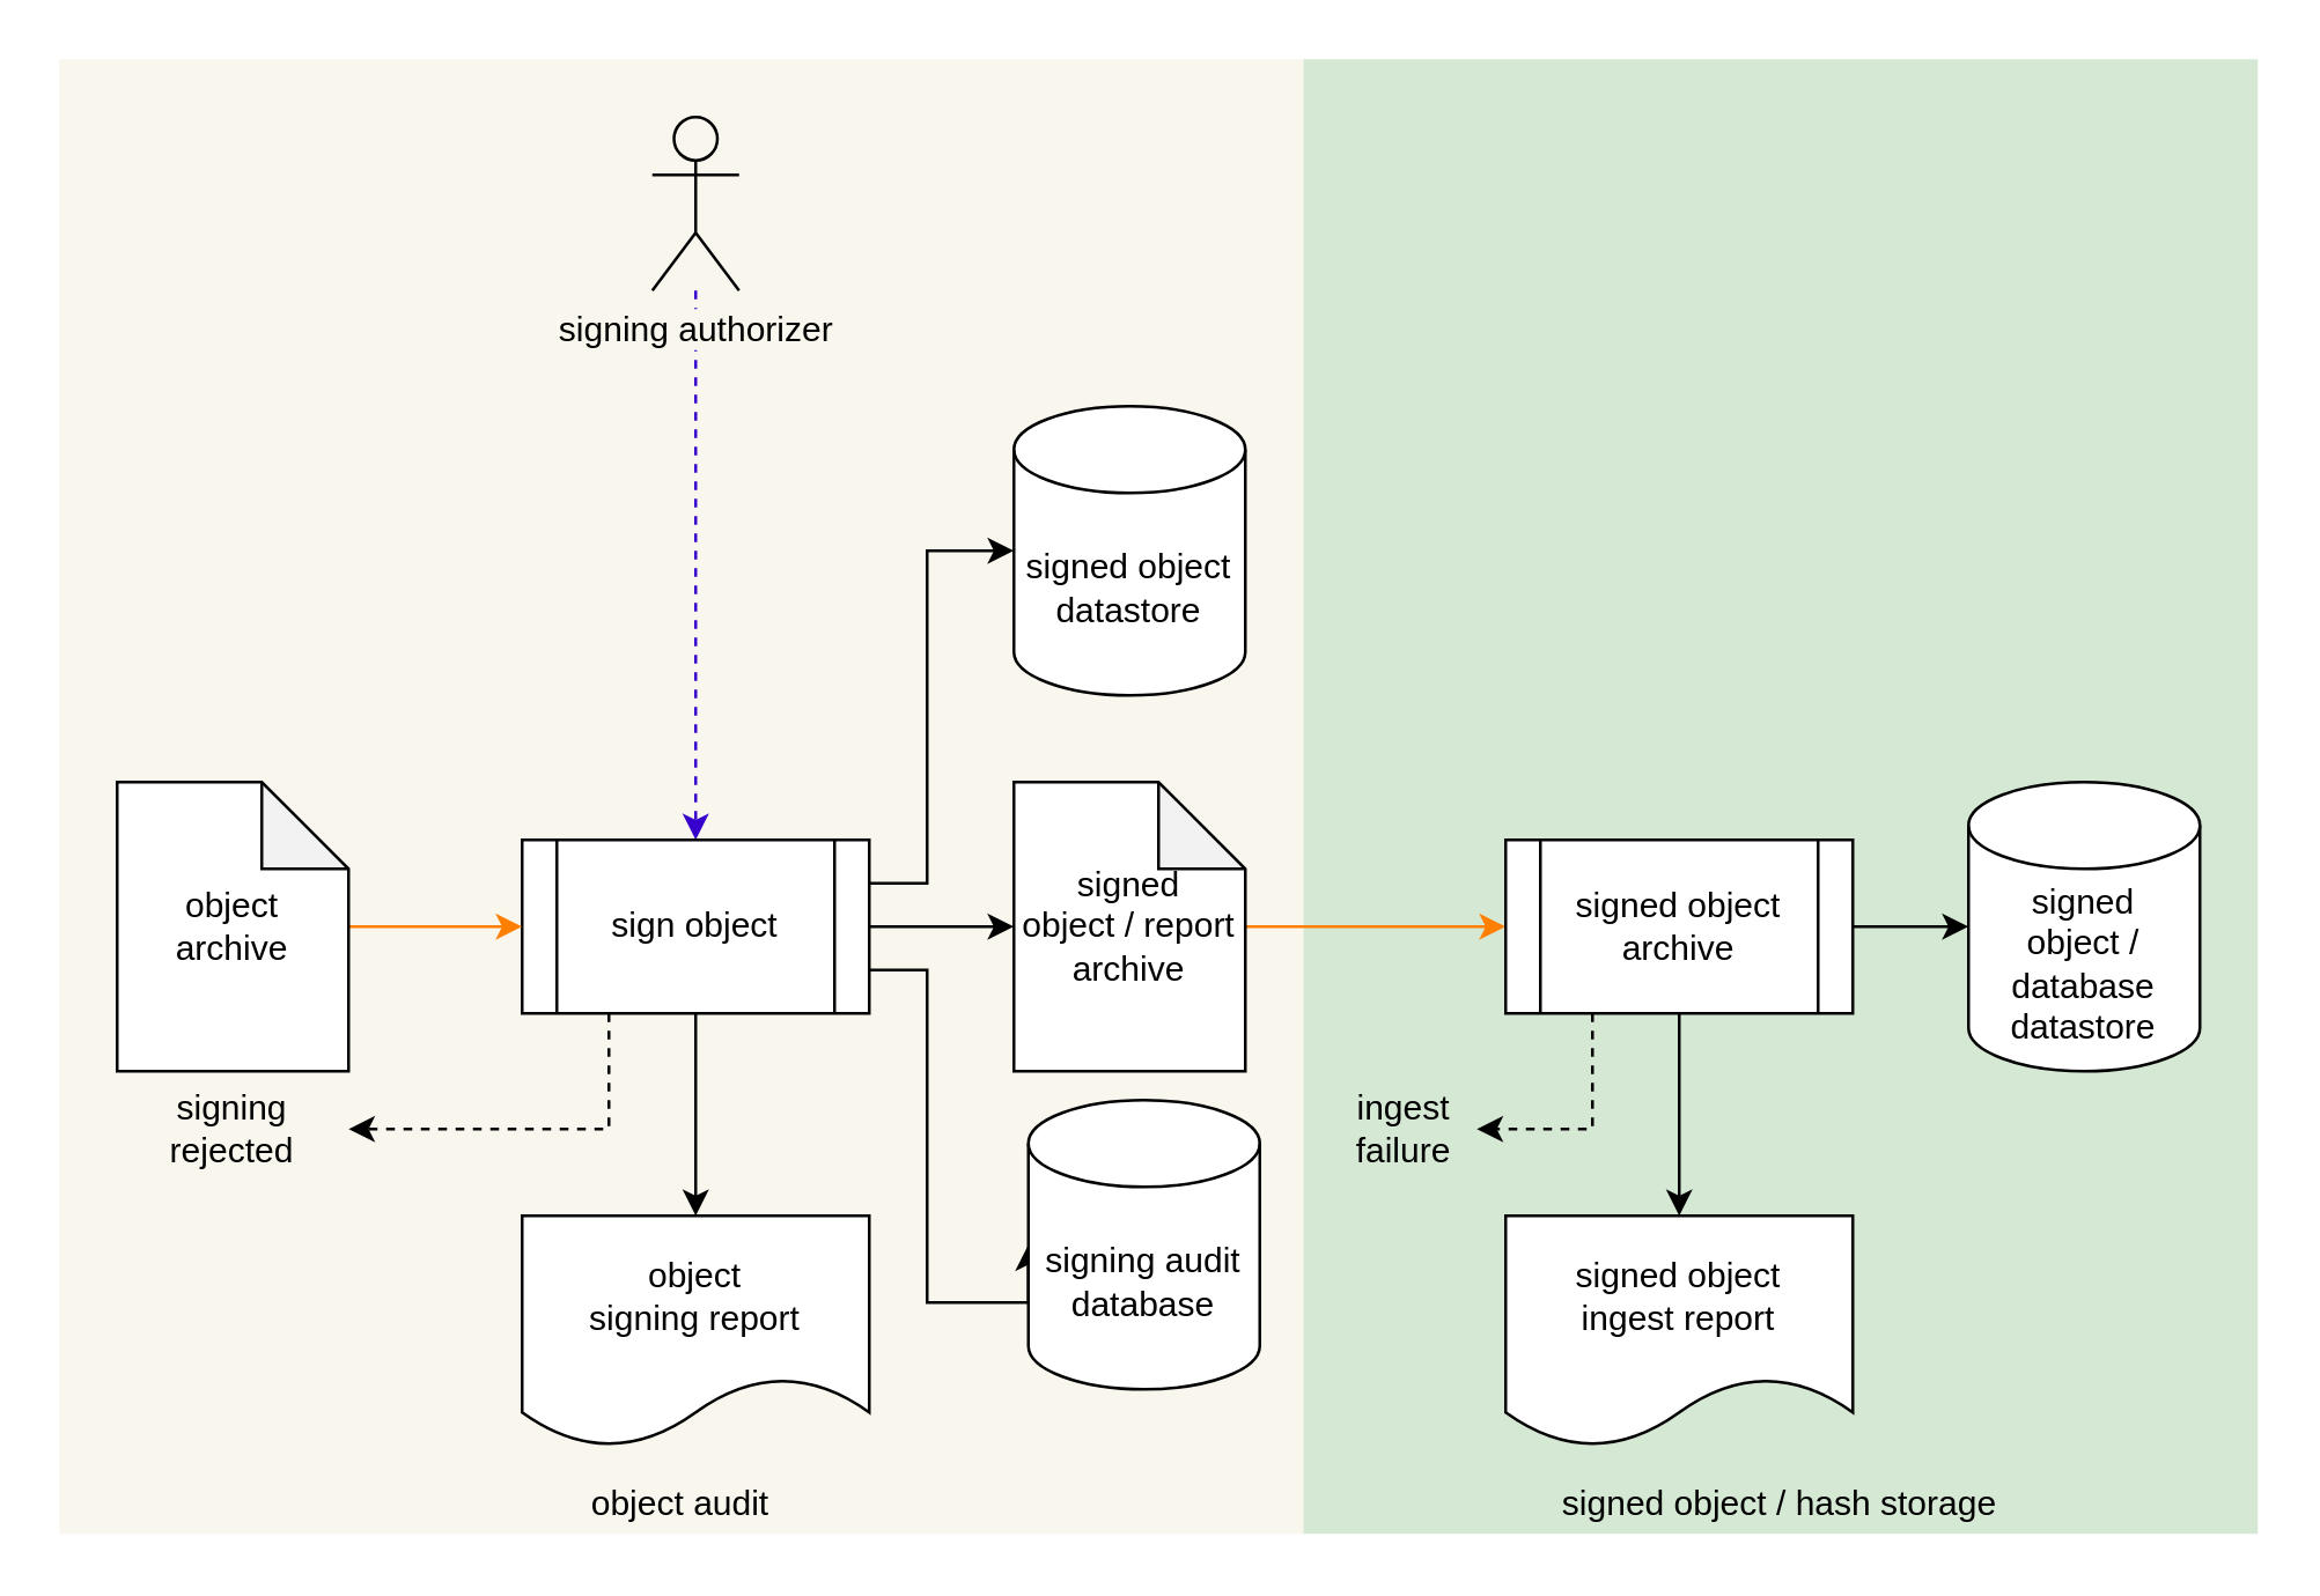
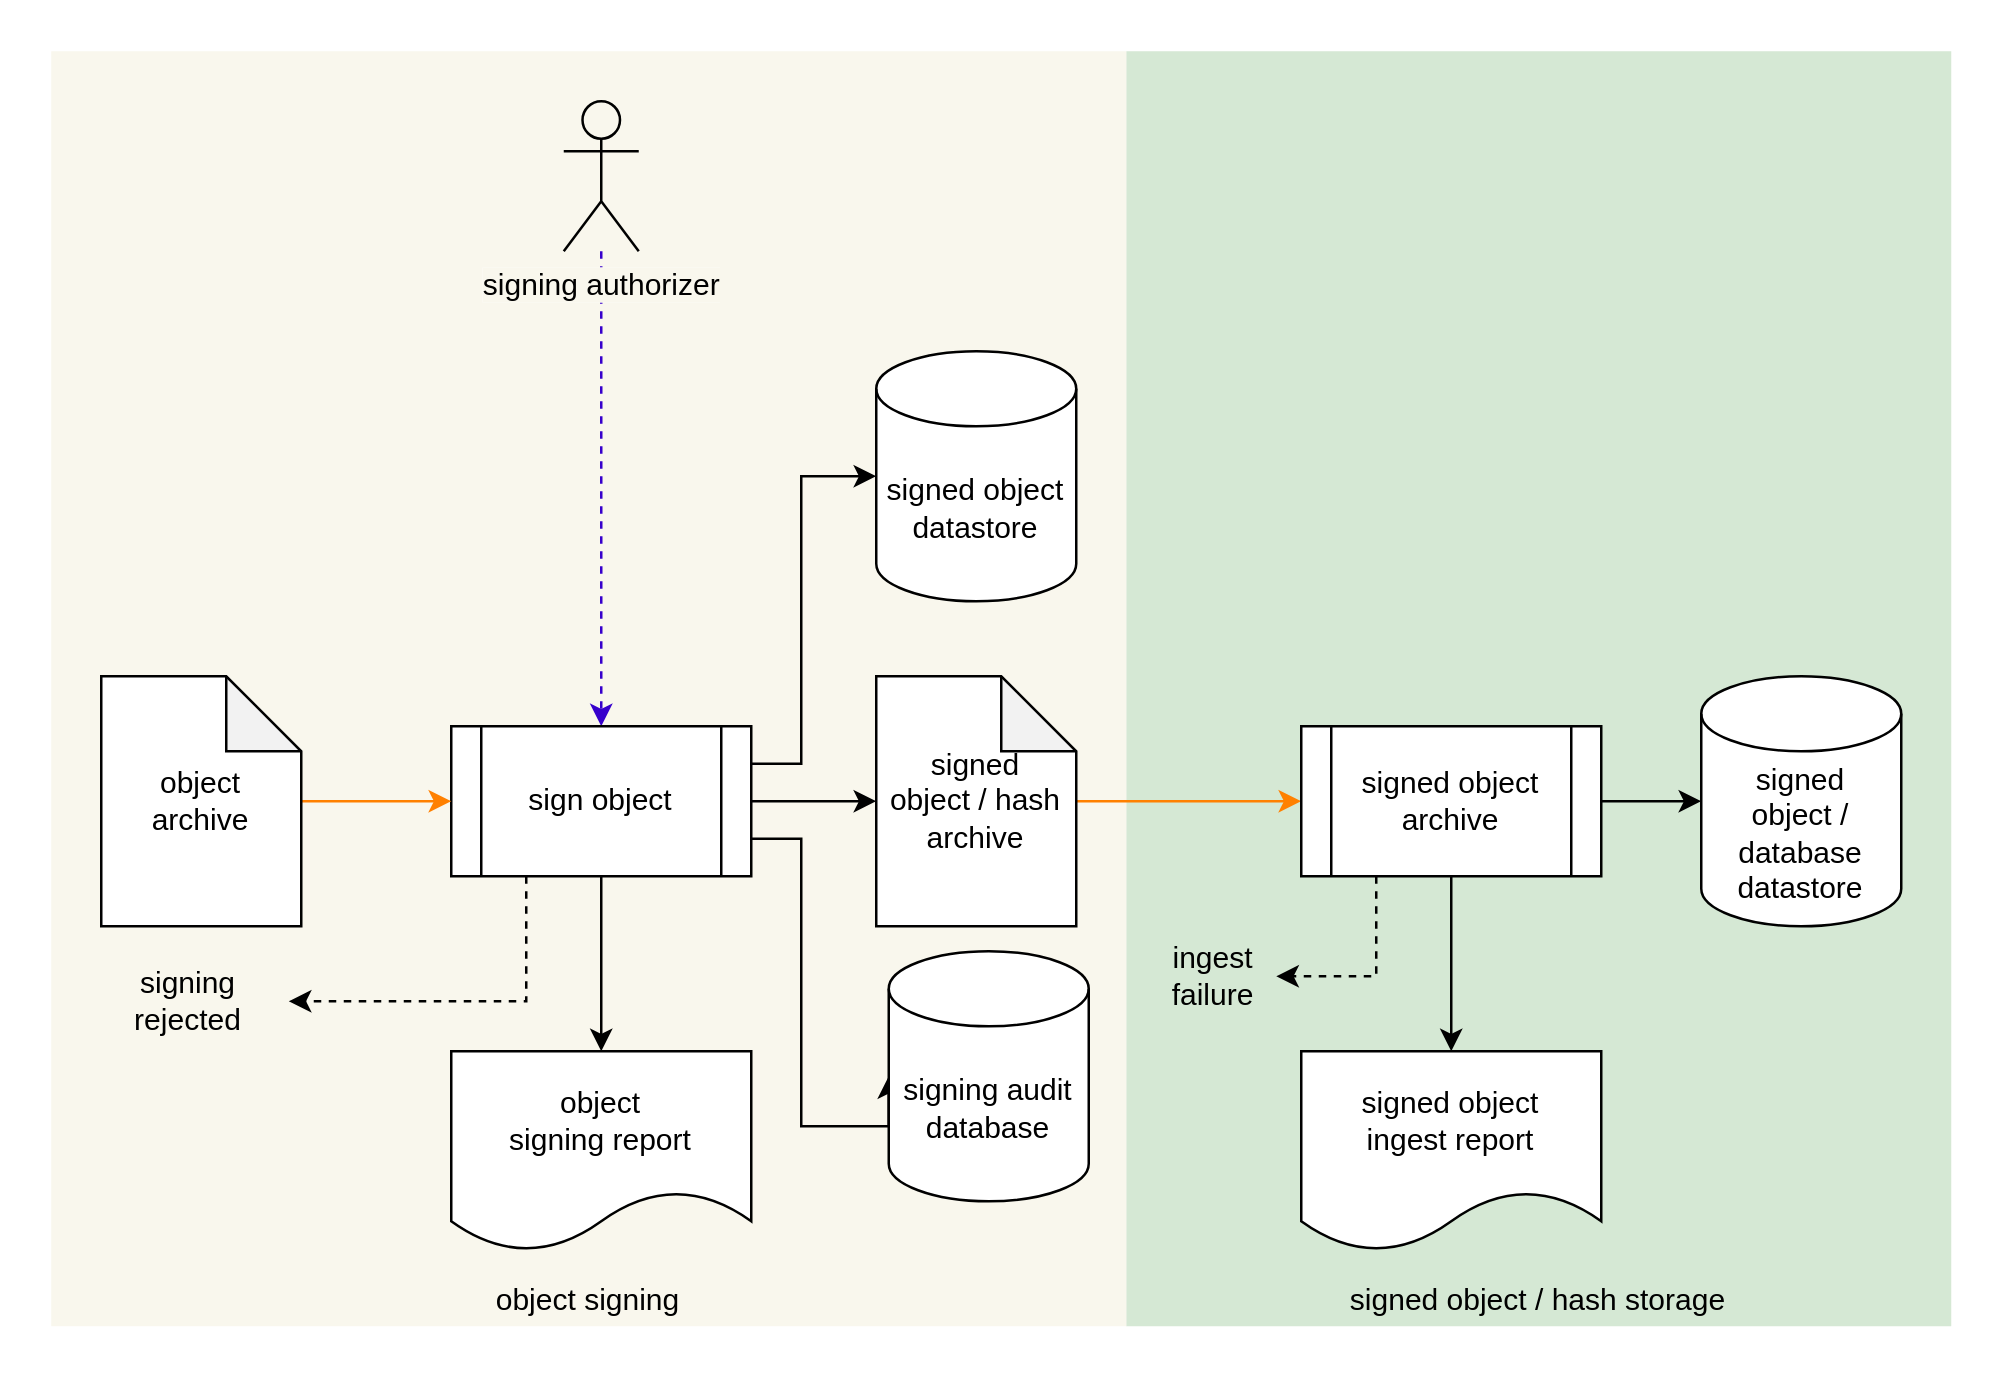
  <mxCell id="0" />
  <mxCell id="1" parent="0" />
  <mxCell id="2" value="" style="rounded=0;whiteSpace=wrap;html=1;strokeColor=none;fillColor=#D5E8D4;" parent="1" vertex="1"><mxGeometry x="450" y="20" width="330" height="510" as="geometry" /></mxCell>
  <mxCell id="3" value="" style="rounded=0;whiteSpace=wrap;html=1;fillColor=#f9f7ed;strokeColor=none;" parent="1" vertex="1"><mxGeometry x="20" y="20" width="430" height="510" as="geometry" /></mxCell>
  <mxCell id="4" value="object&lt;br&gt;signing report" style="shape=document;whiteSpace=wrap;html=1;boundedLbl=1;" parent="1" vertex="1"><mxGeometry x="180" y="420" width="120" height="80" as="geometry" /></mxCell>
  <mxCell id="5" value="" style="edgeStyle=orthogonalEdgeStyle;rounded=0;orthogonalLoop=1;jettySize=auto;html=1;entryX=0.5;entryY=0;entryDx=0;entryDy=0;fillColor=#6a00ff;strokeColor=#3700CC;dashed=1;" parent="1" source="6" target="14" edge="1"><mxGeometry x="0.647" relative="1" as="geometry"><mxPoint x="110" y="250" as="targetPoint" /><mxPoint as="offset" /></mxGeometry></mxCell>
  <mxCell id="6" value="&lt;span style=&quot;background-color: rgb(249 , 247 , 237)&quot;&gt;signing authorizer&lt;/span&gt;" style="shape=umlActor;verticalLabelPosition=bottom;labelBackgroundColor=#ffffff;verticalAlign=top;html=1;outlineConnect=0;fillColor=none;" parent="1" vertex="1"><mxGeometry x="225" y="40" width="30" height="60" as="geometry" /></mxCell>
  <mxCell id="7" style="edgeStyle=orthogonalEdgeStyle;rounded=0;orthogonalLoop=1;jettySize=auto;html=1;entryX=0;entryY=0.5;entryDx=0;entryDy=0;entryPerimeter=0;exitX=1;exitY=0.25;exitDx=0;exitDy=0;" parent="1" source="14" target="21" edge="1"><mxGeometry relative="1" as="geometry"><Array as="points"><mxPoint x="320" y="305" /><mxPoint x="320" y="190" /></Array></mxGeometry></mxCell>
  <mxCell id="8" style="edgeStyle=orthogonalEdgeStyle;rounded=0;orthogonalLoop=1;jettySize=auto;html=1;entryX=0;entryY=0.5;entryDx=0;entryDy=0;fillColor=#fa6800;strokeColor=#FF8000;" parent="1" source="9" target="26" edge="1"><mxGeometry relative="1" as="geometry" /></mxCell>
- <mxCell id="9" value="signed&lt;br&gt;object / report&lt;br&gt;archive" style="shape=note;whiteSpace=wrap;html=1;backgroundOutline=1;darkOpacity=0.05;" parent="1" vertex="1"><mxGeometry x="350" y="270" width="80" height="100" as="geometry" /></mxCell>
+ <mxCell id="9" value="signed&lt;br&gt;object / hash&lt;br&gt;archive" style="shape=note;whiteSpace=wrap;html=1;backgroundOutline=1;darkOpacity=0.05;" parent="1" vertex="1"><mxGeometry x="350" y="270" width="80" height="100" as="geometry" /></mxCell>
  <mxCell id="10" style="edgeStyle=orthogonalEdgeStyle;rounded=0;orthogonalLoop=1;jettySize=auto;html=1;entryX=0.5;entryY=0;entryDx=0;entryDy=0;exitX=0.5;exitY=1;exitDx=0;exitDy=0;" parent="1" source="14" target="4" edge="1"><mxGeometry relative="1" as="geometry" /></mxCell>
  <mxCell id="11" style="edgeStyle=orthogonalEdgeStyle;rounded=0;orthogonalLoop=1;jettySize=auto;html=1;entryX=0;entryY=0.5;entryDx=0;entryDy=0;entryPerimeter=0;" parent="1" source="14" target="9" edge="1"><mxGeometry relative="1" as="geometry" /></mxCell>
  <mxCell id="12" style="edgeStyle=orthogonalEdgeStyle;rounded=0;orthogonalLoop=1;jettySize=auto;html=1;exitX=0.25;exitY=1;exitDx=0;exitDy=0;entryX=1;entryY=0.5;entryDx=0;entryDy=0;dashed=1;" parent="1" source="14" target="19" edge="1"><mxGeometry relative="1" as="geometry" /></mxCell>
  <mxCell id="13" style="edgeStyle=orthogonalEdgeStyle;rounded=0;orthogonalLoop=1;jettySize=auto;html=1;exitX=1;exitY=0.75;exitDx=0;exitDy=0;entryX=0;entryY=0.5;entryDx=0;entryDy=0;entryPerimeter=0;" parent="1" source="14" target="20" edge="1"><mxGeometry relative="1" as="geometry"><Array as="points"><mxPoint x="320" y="335" /><mxPoint x="320" y="450" /></Array></mxGeometry></mxCell>
  <mxCell id="14" value="sign object" style="shape=process;whiteSpace=wrap;html=1;backgroundOutline=1;" parent="1" vertex="1"><mxGeometry x="180" y="290" width="120" height="60" as="geometry" /></mxCell>
- <mxCell id="15" value="object audit" style="text;html=1;strokeColor=none;fillColor=none;align=center;verticalAlign=middle;whiteSpace=wrap;rounded=0;" parent="1" vertex="1"><mxGeometry x="20" y="510" width="430" height="20" as="geometry" /></mxCell>
+ <mxCell id="15" value="object signing" style="text;html=1;strokeColor=none;fillColor=none;align=center;verticalAlign=middle;whiteSpace=wrap;rounded=0;" parent="1" vertex="1"><mxGeometry x="20" y="510" width="430" height="20" as="geometry" /></mxCell>
  <mxCell id="16" value="signed object / hash storage" style="text;html=1;strokeColor=none;fillColor=none;align=center;verticalAlign=middle;whiteSpace=wrap;rounded=0;" parent="1" vertex="1"><mxGeometry x="450" y="510" width="330" height="20" as="geometry" /></mxCell>
  <mxCell id="17" style="edgeStyle=orthogonalEdgeStyle;rounded=0;orthogonalLoop=1;jettySize=auto;html=1;entryX=0;entryY=0.5;entryDx=0;entryDy=0;fillColor=#fa6800;strokeColor=#FF8000;" parent="1" source="18" target="14" edge="1"><mxGeometry relative="1" as="geometry" /></mxCell>
  <mxCell id="18" value="object&lt;br&gt;archive" style="shape=note;whiteSpace=wrap;html=1;backgroundOutline=1;darkOpacity=0.05;" parent="1" vertex="1"><mxGeometry x="40" y="270" width="80" height="100" as="geometry" /></mxCell>
- <mxCell id="19" value="signing rejected" style="text;html=1;strokeColor=none;fillColor=none;align=center;verticalAlign=middle;whiteSpace=wrap;rounded=0;" parent="1" vertex="1"><mxGeometry x="40" y="370" width="80" height="40" as="geometry" /></mxCell>
+ <mxCell id="19" value="signing rejected" style="text;html=1;strokeColor=none;fillColor=none;align=center;verticalAlign=middle;whiteSpace=wrap;rounded=0;" parent="1" vertex="1"><mxGeometry x="35" y="380" width="80" height="40" as="geometry" /></mxCell>
  <mxCell id="20" value="signing audit database" style="shape=cylinder3;whiteSpace=wrap;html=1;boundedLbl=1;backgroundOutline=1;size=15;" parent="1" vertex="1"><mxGeometry x="355" y="380" width="80" height="100" as="geometry" /></mxCell>
  <mxCell id="21" value="signed object datastore" style="shape=cylinder3;whiteSpace=wrap;html=1;boundedLbl=1;backgroundOutline=1;size=15;" parent="1" vertex="1"><mxGeometry x="350" y="140" width="80" height="100" as="geometry" /></mxCell>
  <mxCell id="22" value="signed&lt;br&gt;object / database datastore" style="shape=cylinder3;whiteSpace=wrap;html=1;boundedLbl=1;backgroundOutline=1;size=15;" parent="1" vertex="1"><mxGeometry x="680" y="270" width="80" height="100" as="geometry" /></mxCell>
  <mxCell id="23" style="edgeStyle=orthogonalEdgeStyle;rounded=0;orthogonalLoop=1;jettySize=auto;html=1;entryX=0;entryY=0.5;entryDx=0;entryDy=0;entryPerimeter=0;" parent="1" source="26" edge="1"><mxGeometry relative="1" as="geometry"><mxPoint x="680" y="320" as="targetPoint" /></mxGeometry></mxCell>
  <mxCell id="24" style="edgeStyle=orthogonalEdgeStyle;rounded=0;orthogonalLoop=1;jettySize=auto;html=1;entryX=0.5;entryY=0;entryDx=0;entryDy=0;exitX=0.5;exitY=1;exitDx=0;exitDy=0;" parent="1" source="26" target="27" edge="1"><mxGeometry relative="1" as="geometry" /></mxCell>
  <mxCell id="25" style="edgeStyle=orthogonalEdgeStyle;rounded=0;orthogonalLoop=1;jettySize=auto;html=1;exitX=0.25;exitY=1;exitDx=0;exitDy=0;dashed=1;entryX=1;entryY=0.5;entryDx=0;entryDy=0;" parent="1" source="26" target="28" edge="1"><mxGeometry relative="1" as="geometry"><Array as="points"><mxPoint x="550" y="390" /></Array></mxGeometry></mxCell>
  <mxCell id="26" value="signed object archive" style="shape=process;whiteSpace=wrap;html=1;backgroundOutline=1;" parent="1" vertex="1"><mxGeometry x="520" y="290" width="120" height="60" as="geometry" /></mxCell>
  <mxCell id="27" value="signed object&lt;br&gt;ingest report" style="shape=document;whiteSpace=wrap;html=1;boundedLbl=1;" parent="1" vertex="1"><mxGeometry x="520" y="420" width="120" height="80" as="geometry" /></mxCell>
  <mxCell id="28" value="ingest&lt;br&gt;failure" style="text;html=1;strokeColor=none;fillColor=none;align=center;verticalAlign=middle;whiteSpace=wrap;rounded=0;" parent="1" vertex="1"><mxGeometry x="460" y="370" width="50" height="40" as="geometry" /></mxCell>
